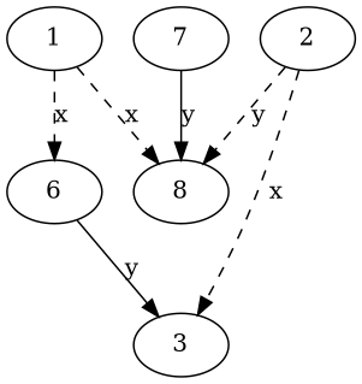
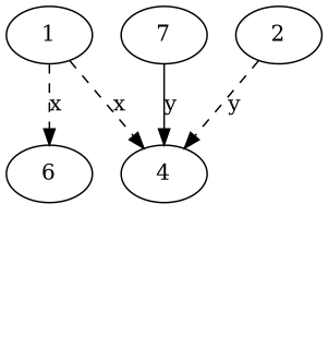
  digraph {
    edge [style=dashed]
    1
-   4 [label=8]
+   4
    6
    2
-   3
    n6 [label=7]
    1 -> 4 [label=x]
    1 -> 6 [label=x]
-   6 -> 3 [label=y style=""]
    2 -> 4 [label=y]
-   2 -> 3 [label=x]
    n6 -> 4 [label=y style=""]
  }
